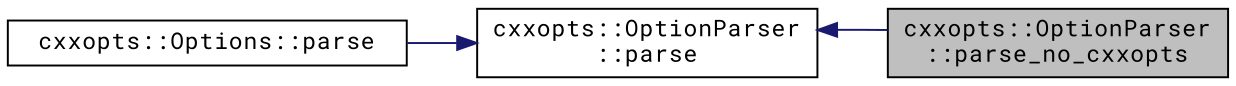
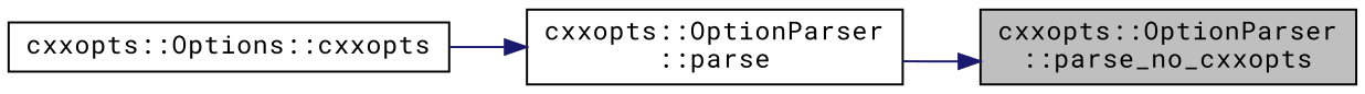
  digraph {
    fontname="Roboto Mono"
    rankdir=RL
    node [color=black fillcolor=white fontname="Roboto Mono" fontsize=12 shape=record style=filled]
    edge [color=midnightblue dir=back fontname="Roboto Mono" fontsize=12 labelfontname=Helvetica labelfontsize=12 style=solid]
    n1 [fillcolor=grey75 fontcolor=black height=0.2 label="cxxopts::OptionParser\l::parse_no_cxxopts" width=0.4]
    n2 [height=0.2 label="cxxopts::OptionParser\l::parse" width=0.4]
-   n3 [height=0.2 label="cxxopts::Options::parse" width=0.4]
-   n2 -> n1
+   n3 [height=0.2 label="cxxopts::Options::cxxopts" width=0.4]
+   n1 -> n2
    n2 -> n3
  }
